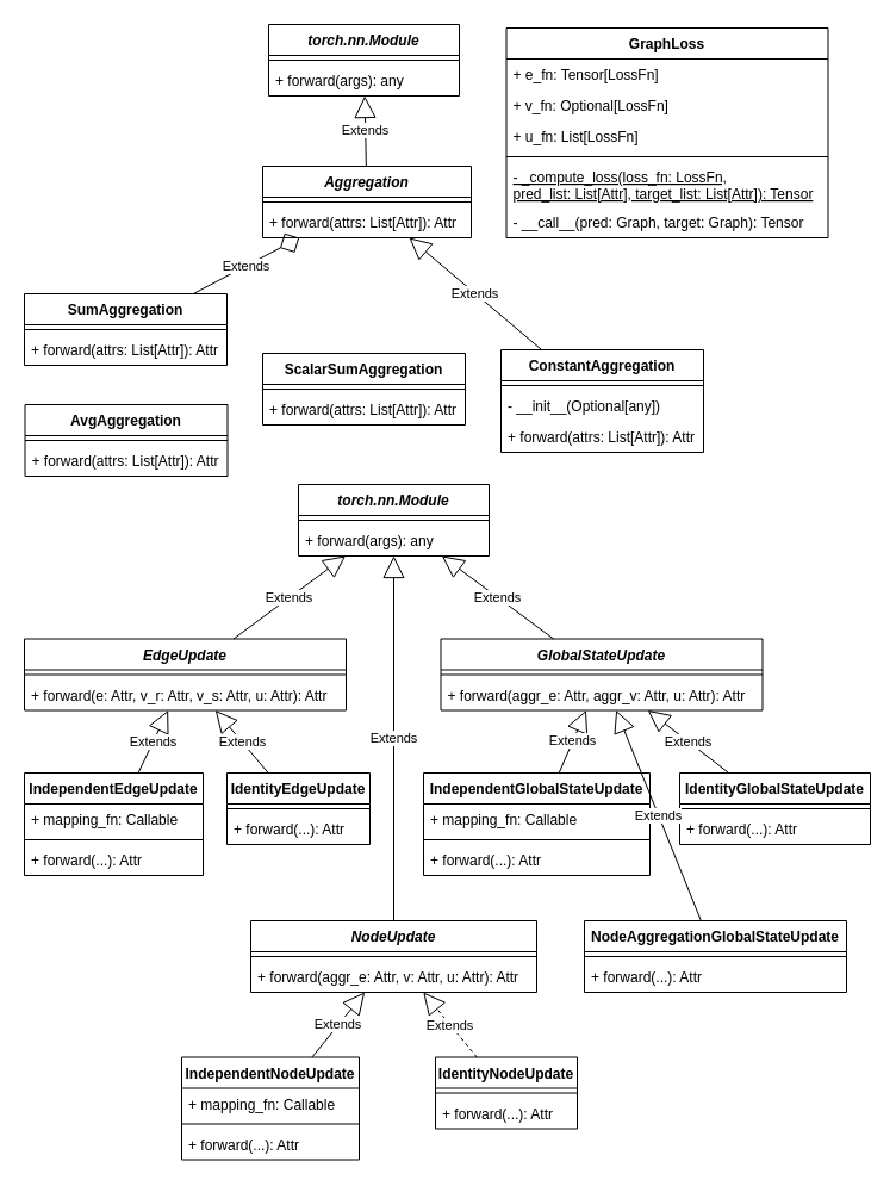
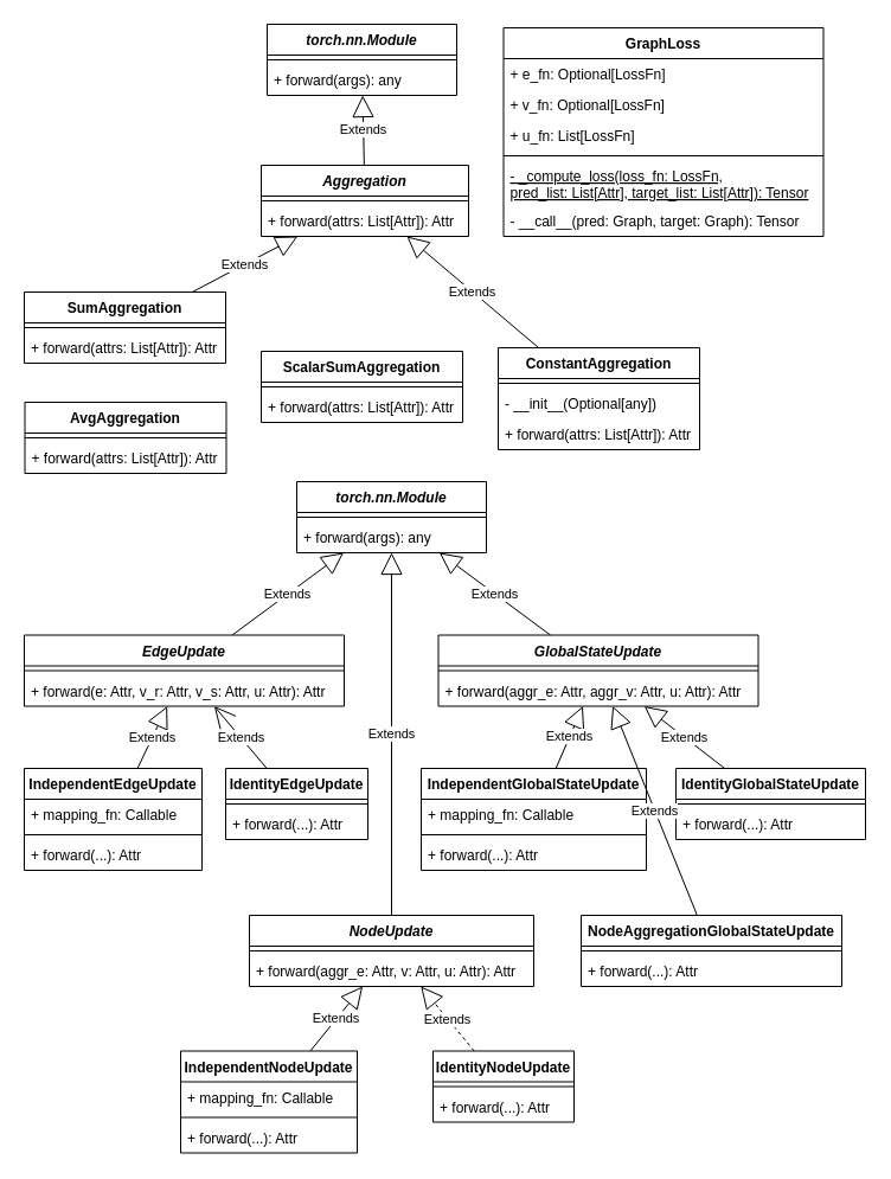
  <mxCell id="0" />
  <mxCell id="1" parent="0" />
  <mxCell id="2" value="torch.nn.Module" style="swimlane;fontStyle=3;align=center;verticalAlign=top;childLayout=stackLayout;horizontal=1;startSize=26;horizontalStack=0;resizeParent=1;resizeParentMax=0;resizeLast=0;collapsible=1;marginBottom=0;" vertex="1" parent="1"><mxGeometry x="225" y="20" width="160" height="60" as="geometry" /></mxCell>
  <mxCell id="3" value="" style="line;strokeWidth=1;fillColor=none;align=left;verticalAlign=middle;spacingTop=-1;spacingLeft=3;spacingRight=3;rotatable=0;labelPosition=right;points=[];portConstraint=eastwest;" vertex="1" parent="2"><mxGeometry y="26" width="160" height="8" as="geometry" /></mxCell>
  <mxCell id="4" value="+ forward(args): any" style="text;strokeColor=none;fillColor=none;align=left;verticalAlign=top;spacingLeft=4;spacingRight=4;overflow=hidden;rotatable=0;points=[[0,0.5],[1,0.5]];portConstraint=eastwest;" vertex="1" parent="2"><mxGeometry y="34" width="160" height="26" as="geometry" /></mxCell>
  <mxCell id="5" value="Aggregation" style="swimlane;fontStyle=3;align=center;verticalAlign=top;childLayout=stackLayout;horizontal=1;startSize=26;horizontalStack=0;resizeParent=1;resizeParentMax=0;resizeLast=0;collapsible=1;marginBottom=0;" vertex="1" parent="1"><mxGeometry x="220" y="139" width="175" height="60" as="geometry" /></mxCell>
  <mxCell id="6" value="" style="line;strokeWidth=1;fillColor=none;align=left;verticalAlign=middle;spacingTop=-1;spacingLeft=3;spacingRight=3;rotatable=0;labelPosition=right;points=[];portConstraint=eastwest;" vertex="1" parent="5"><mxGeometry y="26" width="175" height="8" as="geometry" /></mxCell>
  <mxCell id="7" value="+ forward(attrs: List[Attr]): Attr" style="text;strokeColor=none;fillColor=none;align=left;verticalAlign=top;spacingLeft=4;spacingRight=4;overflow=hidden;rotatable=0;points=[[0,0.5],[1,0.5]];portConstraint=eastwest;" vertex="1" parent="5"><mxGeometry y="34" width="175" height="26" as="geometry" /></mxCell>
  <mxCell id="8" value="Extends" style="endArrow=block;endSize=16;endFill=0;html=1;" edge="1" parent="1" source="5" target="2"><mxGeometry width="160" relative="1" as="geometry"><mxPoint x="350" y="226" as="sourcePoint" /><mxPoint x="510" y="226" as="targetPoint" /></mxGeometry></mxCell>
  <mxCell id="9" value="SumAggregation" style="swimlane;fontStyle=1;align=center;verticalAlign=top;childLayout=stackLayout;horizontal=1;startSize=26;horizontalStack=0;resizeParent=1;resizeParentMax=0;resizeLast=0;collapsible=1;marginBottom=0;" vertex="1" parent="1"><mxGeometry x="20" y="246" width="170" height="60" as="geometry" /></mxCell>
  <mxCell id="10" value="" style="line;strokeWidth=1;fillColor=none;align=left;verticalAlign=middle;spacingTop=-1;spacingLeft=3;spacingRight=3;rotatable=0;labelPosition=right;points=[];portConstraint=eastwest;" vertex="1" parent="9"><mxGeometry y="26" width="170" height="8" as="geometry" /></mxCell>
  <mxCell id="11" value="+ forward(attrs: List[Attr]): Attr" style="text;strokeColor=none;fillColor=none;align=left;verticalAlign=top;spacingLeft=4;spacingRight=4;overflow=hidden;rotatable=0;points=[[0,0.5],[1,0.5]];portConstraint=eastwest;" vertex="1" parent="9"><mxGeometry y="34" width="170" height="26" as="geometry" /></mxCell>
- <mxCell id="12" value="Extends" style="endArrow=diamond;endSize=16;endFill=0;html=1;" edge="1" parent="1" source="9" target="5"><mxGeometry width="160" relative="1" as="geometry"><mxPoint x="110" y="356" as="sourcePoint" /><mxPoint x="270" y="356" as="targetPoint" /></mxGeometry></mxCell>
+ <mxCell id="12" value="Extends" style="endArrow=block;endSize=16;endFill=0;html=1;" edge="1" parent="1" source="9" target="5"><mxGeometry width="160" relative="1" as="geometry"><mxPoint x="110" y="356" as="sourcePoint" /><mxPoint x="270" y="356" as="targetPoint" /></mxGeometry></mxCell>
  <mxCell id="13" value="AvgAggregation" style="swimlane;fontStyle=1;align=center;verticalAlign=top;childLayout=stackLayout;horizontal=1;startSize=26;horizontalStack=0;resizeParent=1;resizeParentMax=0;resizeLast=0;collapsible=1;marginBottom=0;" vertex="1" parent="1"><mxGeometry x="20.5" y="339" width="170" height="60" as="geometry" /></mxCell>
  <mxCell id="14" value="" style="line;strokeWidth=1;fillColor=none;align=left;verticalAlign=middle;spacingTop=-1;spacingLeft=3;spacingRight=3;rotatable=0;labelPosition=right;points=[];portConstraint=eastwest;" vertex="1" parent="13"><mxGeometry y="26" width="170" height="8" as="geometry" /></mxCell>
  <mxCell id="15" value="+ forward(attrs: List[Attr]): Attr" style="text;strokeColor=none;fillColor=none;align=left;verticalAlign=top;spacingLeft=4;spacingRight=4;overflow=hidden;rotatable=0;points=[[0,0.5],[1,0.5]];portConstraint=eastwest;" vertex="1" parent="13"><mxGeometry y="34" width="170" height="26" as="geometry" /></mxCell>
  <mxCell id="16" value="ScalarSumAggregation&#10;" style="swimlane;fontStyle=1;align=center;verticalAlign=top;childLayout=stackLayout;horizontal=1;startSize=26;horizontalStack=0;resizeParent=1;resizeParentMax=0;resizeLast=0;collapsible=1;marginBottom=0;" vertex="1" parent="1"><mxGeometry x="220" y="296" width="170" height="60" as="geometry" /></mxCell>
  <mxCell id="17" value="" style="line;strokeWidth=1;fillColor=none;align=left;verticalAlign=middle;spacingTop=-1;spacingLeft=3;spacingRight=3;rotatable=0;labelPosition=right;points=[];portConstraint=eastwest;" vertex="1" parent="16"><mxGeometry y="26" width="170" height="8" as="geometry" /></mxCell>
  <mxCell id="18" value="+ forward(attrs: List[Attr]): Attr" style="text;strokeColor=none;fillColor=none;align=left;verticalAlign=top;spacingLeft=4;spacingRight=4;overflow=hidden;rotatable=0;points=[[0,0.5],[1,0.5]];portConstraint=eastwest;" vertex="1" parent="16"><mxGeometry y="34" width="170" height="26" as="geometry" /></mxCell>
  <mxCell id="19" value="ConstantAggregation&#10;" style="swimlane;fontStyle=1;align=center;verticalAlign=top;childLayout=stackLayout;horizontal=1;startSize=26;horizontalStack=0;resizeParent=1;resizeParentMax=0;resizeLast=0;collapsible=1;marginBottom=0;" vertex="1" parent="1"><mxGeometry x="420" y="293" width="170" height="86" as="geometry" /></mxCell>
  <mxCell id="20" value="" style="line;strokeWidth=1;fillColor=none;align=left;verticalAlign=middle;spacingTop=-1;spacingLeft=3;spacingRight=3;rotatable=0;labelPosition=right;points=[];portConstraint=eastwest;" vertex="1" parent="19"><mxGeometry y="26" width="170" height="8" as="geometry" /></mxCell>
  <mxCell id="21" value="- __init__(Optional[any])" style="text;strokeColor=none;fillColor=none;align=left;verticalAlign=top;spacingLeft=4;spacingRight=4;overflow=hidden;rotatable=0;points=[[0,0.5],[1,0.5]];portConstraint=eastwest;" vertex="1" parent="19"><mxGeometry y="34" width="170" height="26" as="geometry" /></mxCell>
  <mxCell id="22" value="+ forward(attrs: List[Attr]): Attr" style="text;strokeColor=none;fillColor=none;align=left;verticalAlign=top;spacingLeft=4;spacingRight=4;overflow=hidden;rotatable=0;points=[[0,0.5],[1,0.5]];portConstraint=eastwest;" vertex="1" parent="19"><mxGeometry y="60" width="170" height="26" as="geometry" /></mxCell>
  <mxCell id="23" value="Extends" style="endArrow=block;endSize=16;endFill=0;html=1;" edge="1" parent="1" source="19" target="5"><mxGeometry width="160" relative="1" as="geometry"><mxPoint x="544.016" y="300" as="sourcePoint" /><mxPoint x="485.984" y="233" as="targetPoint" /></mxGeometry></mxCell>
  <mxCell id="24" value="GraphLoss" style="swimlane;fontStyle=1;align=center;verticalAlign=top;childLayout=stackLayout;horizontal=1;startSize=26;horizontalStack=0;resizeParent=1;resizeParentMax=0;resizeLast=0;collapsible=1;marginBottom=0;" vertex="1" parent="1"><mxGeometry x="424.5" y="23" width="270" height="176" as="geometry" /></mxCell>
- <mxCell id="25" value="+ e_fn: Tensor[LossFn]" style="text;strokeColor=none;fillColor=none;align=left;verticalAlign=top;spacingLeft=4;spacingRight=4;overflow=hidden;rotatable=0;points=[[0,0.5],[1,0.5]];portConstraint=eastwest;" vertex="1" parent="24"><mxGeometry y="26" width="270" height="26" as="geometry" /></mxCell>
+ <mxCell id="25" value="+ e_fn: Optional[LossFn]" style="text;strokeColor=none;fillColor=none;align=left;verticalAlign=top;spacingLeft=4;spacingRight=4;overflow=hidden;rotatable=0;points=[[0,0.5],[1,0.5]];portConstraint=eastwest;" vertex="1" parent="24"><mxGeometry y="26" width="270" height="26" as="geometry" /></mxCell>
  <mxCell id="26" value="+ v_fn: Optional[LossFn]" style="text;strokeColor=none;fillColor=none;align=left;verticalAlign=top;spacingLeft=4;spacingRight=4;overflow=hidden;rotatable=0;points=[[0,0.5],[1,0.5]];portConstraint=eastwest;" vertex="1" parent="24"><mxGeometry y="52" width="270" height="26" as="geometry" /></mxCell>
  <mxCell id="27" value="+ u_fn: List[LossFn]" style="text;strokeColor=none;fillColor=none;align=left;verticalAlign=top;spacingLeft=4;spacingRight=4;overflow=hidden;rotatable=0;points=[[0,0.5],[1,0.5]];portConstraint=eastwest;" vertex="1" parent="24"><mxGeometry y="78" width="270" height="26" as="geometry" /></mxCell>
  <mxCell id="28" value="" style="line;strokeWidth=1;fillColor=none;align=left;verticalAlign=middle;spacingTop=-1;spacingLeft=3;spacingRight=3;rotatable=0;labelPosition=right;points=[];portConstraint=eastwest;" vertex="1" parent="24"><mxGeometry y="104" width="270" height="8" as="geometry" /></mxCell>
  <mxCell id="29" value="- _compute_loss(loss_fn: LossFn, &#10;pred_list: List[Attr], target_list: List[Attr]): Tensor" style="text;strokeColor=none;fillColor=none;align=left;verticalAlign=top;spacingLeft=4;spacingRight=4;overflow=hidden;rotatable=0;points=[[0,0.5],[1,0.5]];portConstraint=eastwest;fontStyle=4" vertex="1" parent="24"><mxGeometry y="112" width="270" height="38" as="geometry" /></mxCell>
  <mxCell id="30" value="- __call__(pred: Graph, target: Graph): Tensor" style="text;strokeColor=none;fillColor=none;align=left;verticalAlign=top;spacingLeft=4;spacingRight=4;overflow=hidden;rotatable=0;points=[[0,0.5],[1,0.5]];portConstraint=eastwest;" vertex="1" parent="24"><mxGeometry y="150" width="270" height="26" as="geometry" /></mxCell>
  <mxCell id="31" value="" style="text;strokeColor=none;fillColor=none;align=left;verticalAlign=middle;spacingTop=-1;spacingLeft=4;spacingRight=4;rotatable=0;labelPosition=right;points=[];portConstraint=eastwest;" vertex="1" parent="1"><mxGeometry x="484" y="406" width="20" height="14" as="geometry" /></mxCell>
  <mxCell id="32" value="EdgeUpdate" style="swimlane;fontStyle=3;align=center;verticalAlign=top;childLayout=stackLayout;horizontal=1;startSize=26;horizontalStack=0;resizeParent=1;resizeParentMax=0;resizeLast=0;collapsible=1;marginBottom=0;" vertex="1" parent="1"><mxGeometry x="20" y="535.5" width="270" height="60" as="geometry" /></mxCell>
  <mxCell id="33" value="" style="line;strokeWidth=1;fillColor=none;align=left;verticalAlign=middle;spacingTop=-1;spacingLeft=3;spacingRight=3;rotatable=0;labelPosition=right;points=[];portConstraint=eastwest;" vertex="1" parent="32"><mxGeometry y="26" width="270" height="8" as="geometry" /></mxCell>
  <mxCell id="34" value="+ forward(e: Attr, v_r: Attr, v_s: Attr, u: Attr): Attr" style="text;strokeColor=none;fillColor=none;align=left;verticalAlign=top;spacingLeft=4;spacingRight=4;overflow=hidden;rotatable=0;points=[[0,0.5],[1,0.5]];portConstraint=eastwest;" vertex="1" parent="32"><mxGeometry y="34" width="270" height="26" as="geometry" /></mxCell>
  <mxCell id="35" value="torch.nn.Module" style="swimlane;fontStyle=3;align=center;verticalAlign=top;childLayout=stackLayout;horizontal=1;startSize=26;horizontalStack=0;resizeParent=1;resizeParentMax=0;resizeLast=0;collapsible=1;marginBottom=0;" vertex="1" parent="1"><mxGeometry x="250" y="406" width="160" height="60" as="geometry" /></mxCell>
  <mxCell id="36" value="" style="line;strokeWidth=1;fillColor=none;align=left;verticalAlign=middle;spacingTop=-1;spacingLeft=3;spacingRight=3;rotatable=0;labelPosition=right;points=[];portConstraint=eastwest;" vertex="1" parent="35"><mxGeometry y="26" width="160" height="8" as="geometry" /></mxCell>
  <mxCell id="37" value="+ forward(args): any" style="text;strokeColor=none;fillColor=none;align=left;verticalAlign=top;spacingLeft=4;spacingRight=4;overflow=hidden;rotatable=0;points=[[0,0.5],[1,0.5]];portConstraint=eastwest;" vertex="1" parent="35"><mxGeometry y="34" width="160" height="26" as="geometry" /></mxCell>
  <mxCell id="38" value="Extends" style="endArrow=block;endSize=16;endFill=0;html=1;" edge="1" parent="1" source="32" target="35"><mxGeometry width="160" relative="1" as="geometry"><mxPoint x="405" y="-47" as="sourcePoint" /><mxPoint x="405" y="-114" as="targetPoint" /></mxGeometry></mxCell>
  <mxCell id="39" value="NodeUpdate" style="swimlane;fontStyle=3;align=center;verticalAlign=top;childLayout=stackLayout;horizontal=1;startSize=26;horizontalStack=0;resizeParent=1;resizeParentMax=0;resizeLast=0;collapsible=1;marginBottom=0;" vertex="1" parent="1"><mxGeometry x="210" y="772" width="240" height="60" as="geometry" /></mxCell>
  <mxCell id="40" value="" style="line;strokeWidth=1;fillColor=none;align=left;verticalAlign=middle;spacingTop=-1;spacingLeft=3;spacingRight=3;rotatable=0;labelPosition=right;points=[];portConstraint=eastwest;" vertex="1" parent="39"><mxGeometry y="26" width="240" height="8" as="geometry" /></mxCell>
  <mxCell id="41" value="+ forward(aggr_e: Attr, v: Attr, u: Attr): Attr" style="text;strokeColor=none;fillColor=none;align=left;verticalAlign=top;spacingLeft=4;spacingRight=4;overflow=hidden;rotatable=0;points=[[0,0.5],[1,0.5]];portConstraint=eastwest;" vertex="1" parent="39"><mxGeometry y="34" width="240" height="26" as="geometry" /></mxCell>
  <mxCell id="42" value="Extends" style="endArrow=block;endSize=16;endFill=0;html=1;" edge="1" parent="1" source="39" target="35"><mxGeometry width="160" relative="1" as="geometry"><mxPoint x="169" y="549" as="sourcePoint" /><mxPoint x="304" y="495" as="targetPoint" /></mxGeometry></mxCell>
  <mxCell id="43" value="GlobalStateUpdate" style="swimlane;fontStyle=3;align=center;verticalAlign=top;childLayout=stackLayout;horizontal=1;startSize=26;horizontalStack=0;resizeParent=1;resizeParentMax=0;resizeLast=0;collapsible=1;marginBottom=0;" vertex="1" parent="1"><mxGeometry x="369.5" y="535.5" width="270" height="60" as="geometry" /></mxCell>
  <mxCell id="44" value="" style="line;strokeWidth=1;fillColor=none;align=left;verticalAlign=middle;spacingTop=-1;spacingLeft=3;spacingRight=3;rotatable=0;labelPosition=right;points=[];portConstraint=eastwest;" vertex="1" parent="43"><mxGeometry y="26" width="270" height="8" as="geometry" /></mxCell>
  <mxCell id="45" value="+ forward(aggr_e: Attr, aggr_v: Attr, u: Attr): Attr" style="text;strokeColor=none;fillColor=none;align=left;verticalAlign=top;spacingLeft=4;spacingRight=4;overflow=hidden;rotatable=0;points=[[0,0.5],[1,0.5]];portConstraint=eastwest;" vertex="1" parent="43"><mxGeometry y="34" width="270" height="26" as="geometry" /></mxCell>
  <mxCell id="46" value="Extends" style="endArrow=block;endSize=16;endFill=0;html=1;" edge="1" parent="1" source="43" target="35"><mxGeometry width="160" relative="1" as="geometry"><mxPoint x="379" y="549" as="sourcePoint" /><mxPoint x="379" y="495" as="targetPoint" /></mxGeometry></mxCell>
  <mxCell id="47" value="IndependentEdgeUpdate" style="swimlane;fontStyle=1;align=center;verticalAlign=top;childLayout=stackLayout;horizontal=1;startSize=26;horizontalStack=0;resizeParent=1;resizeParentMax=0;resizeLast=0;collapsible=1;marginBottom=0;" vertex="1" parent="1"><mxGeometry x="20" y="648" width="150" height="86" as="geometry" /></mxCell>
  <mxCell id="48" value="+ mapping_fn: Callable" style="text;strokeColor=none;fillColor=none;align=left;verticalAlign=top;spacingLeft=4;spacingRight=4;overflow=hidden;rotatable=0;points=[[0,0.5],[1,0.5]];portConstraint=eastwest;" vertex="1" parent="47"><mxGeometry y="26" width="150" height="26" as="geometry" /></mxCell>
  <mxCell id="49" value="" style="line;strokeWidth=1;fillColor=none;align=left;verticalAlign=middle;spacingTop=-1;spacingLeft=3;spacingRight=3;rotatable=0;labelPosition=right;points=[];portConstraint=eastwest;" vertex="1" parent="47"><mxGeometry y="52" width="150" height="8" as="geometry" /></mxCell>
  <mxCell id="50" value="+ forward(...): Attr" style="text;strokeColor=none;fillColor=none;align=left;verticalAlign=top;spacingLeft=4;spacingRight=4;overflow=hidden;rotatable=0;points=[[0,0.5],[1,0.5]];portConstraint=eastwest;" vertex="1" parent="47"><mxGeometry y="60" width="150" height="26" as="geometry" /></mxCell>
  <mxCell id="51" value="IndependentNodeUpdate" style="swimlane;fontStyle=1;align=center;verticalAlign=top;childLayout=stackLayout;horizontal=1;startSize=26;horizontalStack=0;resizeParent=1;resizeParentMax=0;resizeLast=0;collapsible=1;marginBottom=0;" vertex="1" parent="1"><mxGeometry x="152" y="886.5" width="149" height="86" as="geometry" /></mxCell>
  <mxCell id="52" value="+ mapping_fn: Callable" style="text;strokeColor=none;fillColor=none;align=left;verticalAlign=top;spacingLeft=4;spacingRight=4;overflow=hidden;rotatable=0;points=[[0,0.5],[1,0.5]];portConstraint=eastwest;" vertex="1" parent="51"><mxGeometry y="26" width="149" height="26" as="geometry" /></mxCell>
  <mxCell id="53" value="" style="line;strokeWidth=1;fillColor=none;align=left;verticalAlign=middle;spacingTop=-1;spacingLeft=3;spacingRight=3;rotatable=0;labelPosition=right;points=[];portConstraint=eastwest;" vertex="1" parent="51"><mxGeometry y="52" width="149" height="8" as="geometry" /></mxCell>
  <mxCell id="54" value="+ forward(...): Attr" style="text;strokeColor=none;fillColor=none;align=left;verticalAlign=top;spacingLeft=4;spacingRight=4;overflow=hidden;rotatable=0;points=[[0,0.5],[1,0.5]];portConstraint=eastwest;" vertex="1" parent="51"><mxGeometry y="60" width="149" height="26" as="geometry" /></mxCell>
  <mxCell id="55" value="IndependentGlobalStateUpdate" style="swimlane;fontStyle=1;align=center;verticalAlign=top;childLayout=stackLayout;horizontal=1;startSize=26;horizontalStack=0;resizeParent=1;resizeParentMax=0;resizeLast=0;collapsible=1;marginBottom=0;" vertex="1" parent="1"><mxGeometry x="355" y="648" width="190" height="86" as="geometry" /></mxCell>
  <mxCell id="56" value="+ mapping_fn: Callable" style="text;strokeColor=none;fillColor=none;align=left;verticalAlign=top;spacingLeft=4;spacingRight=4;overflow=hidden;rotatable=0;points=[[0,0.5],[1,0.5]];portConstraint=eastwest;" vertex="1" parent="55"><mxGeometry y="26" width="190" height="26" as="geometry" /></mxCell>
  <mxCell id="57" value="" style="line;strokeWidth=1;fillColor=none;align=left;verticalAlign=middle;spacingTop=-1;spacingLeft=3;spacingRight=3;rotatable=0;labelPosition=right;points=[];portConstraint=eastwest;" vertex="1" parent="55"><mxGeometry y="52" width="190" height="8" as="geometry" /></mxCell>
  <mxCell id="58" value="+ forward(...): Attr" style="text;strokeColor=none;fillColor=none;align=left;verticalAlign=top;spacingLeft=4;spacingRight=4;overflow=hidden;rotatable=0;points=[[0,0.5],[1,0.5]];portConstraint=eastwest;" vertex="1" parent="55"><mxGeometry y="60" width="190" height="26" as="geometry" /></mxCell>
  <mxCell id="59" value="Extends" style="endArrow=block;endSize=16;endFill=0;html=1;" edge="1" parent="1" source="47" target="32"><mxGeometry width="160" relative="1" as="geometry"><mxPoint x="192.368" y="549" as="sourcePoint" /><mxPoint x="322.632" y="495" as="targetPoint" /></mxGeometry></mxCell>
  <mxCell id="60" value="Extends" style="endArrow=block;endSize=16;endFill=0;html=1;" edge="1" parent="1" source="51" target="39"><mxGeometry width="160" relative="1" as="geometry"><mxPoint x="186.368" y="795" as="sourcePoint" /><mxPoint x="316.632" y="741" as="targetPoint" /></mxGeometry></mxCell>
  <mxCell id="61" value="Extends" style="endArrow=block;endSize=16;endFill=0;html=1;" edge="1" parent="1" source="55" target="43"><mxGeometry width="160" relative="1" as="geometry"><mxPoint x="196.368" y="569" as="sourcePoint" /><mxPoint x="326.632" y="515" as="targetPoint" /></mxGeometry></mxCell>
  <mxCell id="62" value="IdentityEdgeUpdate" style="swimlane;fontStyle=1;align=center;verticalAlign=top;childLayout=stackLayout;horizontal=1;startSize=26;horizontalStack=0;resizeParent=1;resizeParentMax=0;resizeLast=0;collapsible=1;marginBottom=0;" vertex="1" parent="1"><mxGeometry x="190" y="648" width="120" height="60" as="geometry" /></mxCell>
  <mxCell id="63" value="" style="line;strokeWidth=1;fillColor=none;align=left;verticalAlign=middle;spacingTop=-1;spacingLeft=3;spacingRight=3;rotatable=0;labelPosition=right;points=[];portConstraint=eastwest;" vertex="1" parent="62"><mxGeometry y="26" width="120" height="8" as="geometry" /></mxCell>
  <mxCell id="64" value="+ forward(...): Attr" style="text;strokeColor=none;fillColor=none;align=left;verticalAlign=top;spacingLeft=4;spacingRight=4;overflow=hidden;rotatable=0;points=[[0,0.5],[1,0.5]];portConstraint=eastwest;" vertex="1" parent="62"><mxGeometry y="34" width="120" height="26" as="geometry" /></mxCell>
- <mxCell id="65" value="Extends" style="endArrow=block;endSize=16;endFill=0;html=1;" edge="1" parent="1" source="62" target="32"><mxGeometry width="160" relative="1" as="geometry"><mxPoint x="57.842" y="675" as="sourcePoint" /><mxPoint x="100.576" y="609" as="targetPoint" /></mxGeometry></mxCell>
+ <mxCell id="65" value="Extends" style="endArrow=open;endSize=16;endFill=0;html=1;" edge="1" parent="1" source="62" target="32"><mxGeometry width="160" relative="1" as="geometry"><mxPoint x="57.842" y="675" as="sourcePoint" /><mxPoint x="100.576" y="609" as="targetPoint" /></mxGeometry></mxCell>
  <mxCell id="66" value="IdentityNodeUpdate" style="swimlane;fontStyle=1;align=center;verticalAlign=top;childLayout=stackLayout;horizontal=1;startSize=26;horizontalStack=0;resizeParent=1;resizeParentMax=0;resizeLast=0;collapsible=1;marginBottom=0;" vertex="1" parent="1"><mxGeometry x="365" y="886.5" width="119" height="60" as="geometry" /></mxCell>
  <mxCell id="67" value="" style="line;strokeWidth=1;fillColor=none;align=left;verticalAlign=middle;spacingTop=-1;spacingLeft=3;spacingRight=3;rotatable=0;labelPosition=right;points=[];portConstraint=eastwest;" vertex="1" parent="66"><mxGeometry y="26" width="119" height="8" as="geometry" /></mxCell>
  <mxCell id="68" value="+ forward(...): Attr" style="text;strokeColor=none;fillColor=none;align=left;verticalAlign=top;spacingLeft=4;spacingRight=4;overflow=hidden;rotatable=0;points=[[0,0.5],[1,0.5]];portConstraint=eastwest;" vertex="1" parent="66"><mxGeometry y="34" width="119" height="26" as="geometry" /></mxCell>
  <mxCell id="69" value="Extends" style="endArrow=block;endSize=16;endFill=0;html=1;dashed=1;" edge="1" parent="1" source="66" target="39"><mxGeometry width="160" relative="1" as="geometry"><mxPoint x="345.504" y="911" as="sourcePoint" /><mxPoint x="368.532" y="845" as="targetPoint" /></mxGeometry></mxCell>
  <mxCell id="70" value="NodeAggregationGlobalStateUpdate" style="swimlane;fontStyle=1;align=center;verticalAlign=top;childLayout=stackLayout;horizontal=1;startSize=26;horizontalStack=0;resizeParent=1;resizeParentMax=0;resizeLast=0;collapsible=1;marginBottom=0;" vertex="1" parent="1"><mxGeometry x="490" y="772" width="220" height="60" as="geometry" /></mxCell>
  <mxCell id="71" value="" style="line;strokeWidth=1;fillColor=none;align=left;verticalAlign=middle;spacingTop=-1;spacingLeft=3;spacingRight=3;rotatable=0;labelPosition=right;points=[];portConstraint=eastwest;" vertex="1" parent="70"><mxGeometry y="26" width="220" height="8" as="geometry" /></mxCell>
  <mxCell id="72" value="+ forward(...): Attr" style="text;strokeColor=none;fillColor=none;align=left;verticalAlign=top;spacingLeft=4;spacingRight=4;overflow=hidden;rotatable=0;points=[[0,0.5],[1,0.5]];portConstraint=eastwest;" vertex="1" parent="70"><mxGeometry y="34" width="220" height="26" as="geometry" /></mxCell>
  <mxCell id="73" value="IdentityGlobalStateUpdate" style="swimlane;fontStyle=1;align=center;verticalAlign=top;childLayout=stackLayout;horizontal=1;startSize=26;horizontalStack=0;resizeParent=1;resizeParentMax=0;resizeLast=0;collapsible=1;marginBottom=0;" vertex="1" parent="1"><mxGeometry x="570" y="648" width="160" height="60" as="geometry" /></mxCell>
  <mxCell id="74" value="" style="line;strokeWidth=1;fillColor=none;align=left;verticalAlign=middle;spacingTop=-1;spacingLeft=3;spacingRight=3;rotatable=0;labelPosition=right;points=[];portConstraint=eastwest;" vertex="1" parent="73"><mxGeometry y="26" width="160" height="8" as="geometry" /></mxCell>
  <mxCell id="75" value="+ forward(...): Attr" style="text;strokeColor=none;fillColor=none;align=left;verticalAlign=top;spacingLeft=4;spacingRight=4;overflow=hidden;rotatable=0;points=[[0,0.5],[1,0.5]];portConstraint=eastwest;" vertex="1" parent="73"><mxGeometry y="34" width="160" height="26" as="geometry" /></mxCell>
  <mxCell id="76" value="Extends" style="endArrow=block;endSize=16;endFill=0;html=1;" edge="1" parent="1" source="70" target="43"><mxGeometry width="160" relative="1" as="geometry"><mxPoint x="619.468" y="675" as="sourcePoint" /><mxPoint x="643.209" y="609" as="targetPoint" /></mxGeometry></mxCell>
  <mxCell id="77" value="Extends" style="endArrow=block;endSize=16;endFill=0;html=1;" edge="1" parent="1" source="73" target="43"><mxGeometry width="160" relative="1" as="geometry"><mxPoint x="629.468" y="685" as="sourcePoint" /><mxPoint x="653.209" y="619" as="targetPoint" /></mxGeometry></mxCell>
